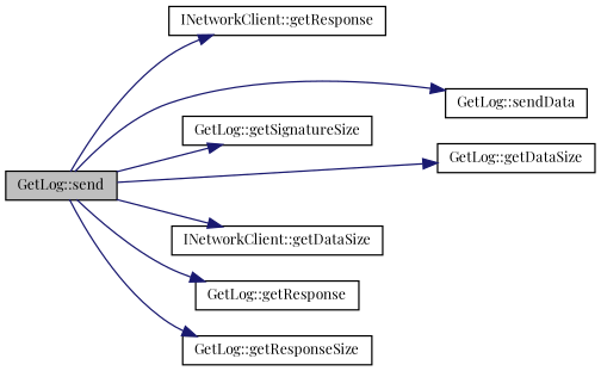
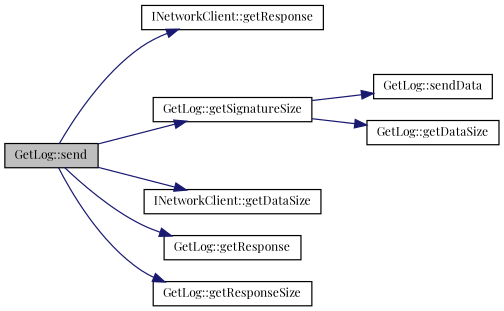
  digraph {
    fontname="Playfair Display"
    rankdir=LR
    node [color=black fillcolor=white fontname="Playfair Display" fontsize=10 shape=record style=filled]
    edge [color=midnightblue fontname="Playfair Display" fontsize=10 labelfontname=Helvetica labelfontsize=10 style=solid]
    n1 [fillcolor=grey75 fontcolor=black height=0.2 label="GetLog::send" width=0.4]
    n2 [height=0.2 label="INetworkClient::getResponse" width=0.4]
    n3 [height=0.2 label="GetLog::sendData" width=0.4]
    n4 [height=0.2 label="GetLog::getDataSize" width=0.4]
    n5 [height=0.2 label="GetLog::getSignatureSize" width=0.4]
    n6 [height=0.2 label="INetworkClient::getDataSize" width=0.4]
    n7 [height=0.2 label="GetLog::getResponse" width=0.4]
    n8 [height=0.2 label="GetLog::getResponseSize" width=0.4]
    n1 -> n2
-   n1 -> n3
-   n1 -> n4
+   n5 -> n3
+   n5 -> n4
    n1 -> n5
    n1 -> n6
    n1 -> n7
    n1 -> n8
  }
